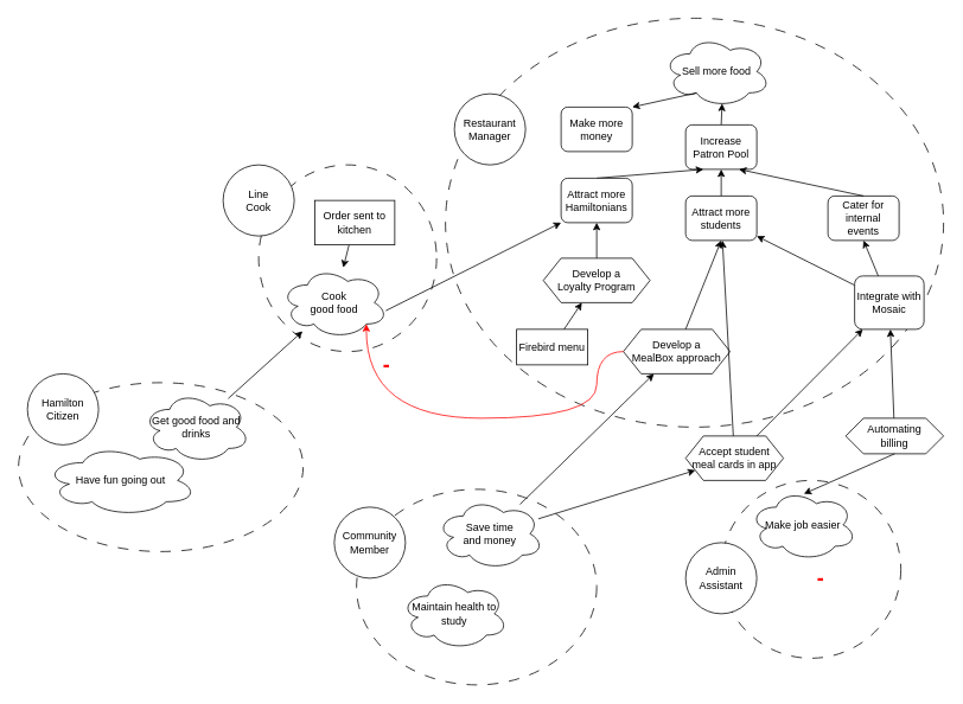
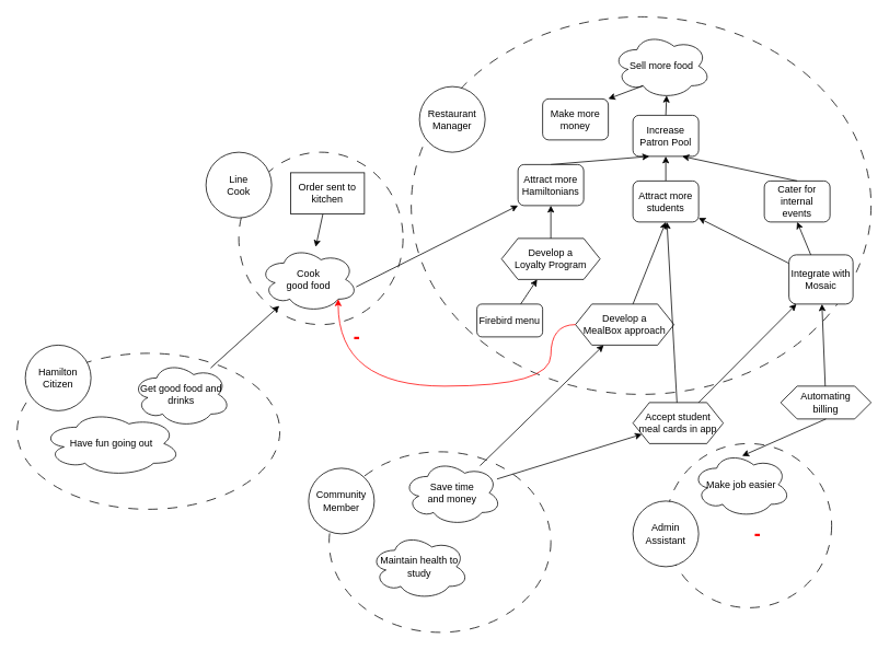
  <mxCell id="0" />
  <mxCell id="1" parent="0" />
  <mxCell id="2" value="" style="ellipse;whiteSpace=wrap;html=1;fillColor=none;dashed=1;dashPattern=12 12;" parent="1" vertex="1"><mxGeometry x="500" y="20" width="560" height="460" as="geometry" /></mxCell>
  <mxCell id="3" value="Sell more food" style="ellipse;shape=cloud;whiteSpace=wrap;html=1;" parent="1" vertex="1"><mxGeometry x="745" y="40" width="120" height="80" as="geometry" /></mxCell>
  <mxCell id="4" value="Restaurant&lt;br&gt;Manager" style="ellipse;whiteSpace=wrap;html=1;aspect=fixed;" parent="1" vertex="1"><mxGeometry x="510" y="105" width="80" height="80" as="geometry" /></mxCell>
  <mxCell id="5" style="rounded=0;orthogonalLoop=1;jettySize=auto;html=1;entryX=0.55;entryY=0.95;entryDx=0;entryDy=0;entryPerimeter=0;exitX=0.5;exitY=0;exitDx=0;exitDy=0;" parent="1" source="6" target="3" edge="1"><mxGeometry relative="1" as="geometry"><mxPoint x="711" y="130" as="sourcePoint" /></mxGeometry></mxCell>
  <mxCell id="6" value="Increase Patron Pool" style="rounded=1;whiteSpace=wrap;html=1;" parent="1" vertex="1"><mxGeometry x="770" y="140" width="80" height="50" as="geometry" /></mxCell>
  <mxCell id="7" style="rounded=0;orthogonalLoop=1;jettySize=auto;html=1;entryX=0.5;entryY=1;entryDx=0;entryDy=0;" parent="1" source="8" target="12" edge="1"><mxGeometry relative="1" as="geometry" /></mxCell>
  <mxCell id="8" value="Develop a &lt;br&gt;Loyalty Program" style="shape=hexagon;perimeter=hexagonPerimeter2;whiteSpace=wrap;html=1;fixedSize=1;" parent="1" vertex="1"><mxGeometry x="610" y="290" width="120" height="50" as="geometry" /></mxCell>
  <mxCell id="9" style="rounded=0;orthogonalLoop=1;jettySize=auto;html=1;entryX=0.5;entryY=1;entryDx=0;entryDy=0;" parent="1" source="10" target="14" edge="1"><mxGeometry relative="1" as="geometry" /></mxCell>
  <mxCell id="10" value="Develop a &lt;br&gt;MealBox approach" style="shape=hexagon;perimeter=hexagonPerimeter2;whiteSpace=wrap;html=1;fixedSize=1;" parent="1" vertex="1"><mxGeometry x="700" y="370" width="120" height="50" as="geometry" /></mxCell>
  <mxCell id="11" style="rounded=0;orthogonalLoop=1;jettySize=auto;html=1;entryX=0.25;entryY=1;entryDx=0;entryDy=0;exitX=0.5;exitY=0;exitDx=0;exitDy=0;" parent="1" source="12" target="6" edge="1"><mxGeometry relative="1" as="geometry" /></mxCell>
  <mxCell id="12" value="Attract more Hamiltonians" style="rounded=1;whiteSpace=wrap;html=1;" parent="1" vertex="1"><mxGeometry x="630" y="200" width="80" height="50" as="geometry" /></mxCell>
  <mxCell id="13" value="" style="rounded=0;orthogonalLoop=1;jettySize=auto;html=1;entryX=0.5;entryY=1;entryDx=0;entryDy=0;" parent="1" source="14" target="6" edge="1"><mxGeometry relative="1" as="geometry" /></mxCell>
  <mxCell id="14" value="Attract more students" style="rounded=1;whiteSpace=wrap;html=1;" parent="1" vertex="1"><mxGeometry x="770" y="220" width="80" height="50" as="geometry" /></mxCell>
  <mxCell id="15" value="" style="ellipse;whiteSpace=wrap;html=1;fillColor=none;dashed=1;dashPattern=12 12;" parent="1" vertex="1"><mxGeometry x="290" y="185" width="200" height="210" as="geometry" /></mxCell>
  <mxCell id="16" value="Line&lt;br&gt;Cook" style="ellipse;whiteSpace=wrap;html=1;aspect=fixed;" parent="1" vertex="1"><mxGeometry x="250" y="185" width="80" height="80" as="geometry" /></mxCell>
  <mxCell id="17" value="Cook &lt;br&gt;good food" style="ellipse;shape=cloud;whiteSpace=wrap;html=1;" parent="1" vertex="1"><mxGeometry x="315" y="300" width="120" height="80" as="geometry" /></mxCell>
- <mxCell id="18" value="Make more money" style="rounded=1;whiteSpace=wrap;html=1;" parent="1" vertex="1"><mxGeometry x="630" y="120" width="80" height="50" as="geometry" /></mxCell>
+ <mxCell id="18" value="Make more money" style="rounded=1;whiteSpace=wrap;html=1;" parent="1" vertex="1"><mxGeometry x="660" y="120" width="80" height="50" as="geometry" /></mxCell>
  <mxCell id="19" value="" style="endArrow=classic;html=1;rounded=0;exitX=0.31;exitY=0.8;exitDx=0;exitDy=0;exitPerimeter=0;entryX=1;entryY=0;entryDx=0;entryDy=0;" parent="1" source="3" target="18" edge="1"><mxGeometry width="50" height="50" relative="1" as="geometry"><mxPoint x="920" y="280" as="sourcePoint" /><mxPoint x="970" y="230" as="targetPoint" /></mxGeometry></mxCell>
  <mxCell id="20" value="" style="edgeStyle=none;orthogonalLoop=1;jettySize=auto;html=1;rounded=0;entryX=0;entryY=1;entryDx=0;entryDy=0;exitX=0.983;exitY=0.613;exitDx=0;exitDy=0;exitPerimeter=0;" parent="1" source="17" target="12" edge="1"><mxGeometry width="80" relative="1" as="geometry"><mxPoint x="890" y="310" as="sourcePoint" /><mxPoint x="970" y="310" as="targetPoint" /><Array as="points" /></mxGeometry></mxCell>
  <mxCell id="21" value="" style="endArrow=classic;html=1;rounded=0;entryX=0.8;entryY=0.8;entryDx=0;entryDy=0;entryPerimeter=0;strokeColor=#FF0000;edgeStyle=orthogonalEdgeStyle;curved=1;" parent="1" source="10" target="17" edge="1"><mxGeometry width="50" height="50" relative="1" as="geometry"><mxPoint x="870" y="340" as="sourcePoint" /><mxPoint x="920" y="290" as="targetPoint" /><Array as="points"><mxPoint x="670" y="470" /><mxPoint x="411" y="470" /></Array></mxGeometry></mxCell>
  <mxCell id="22" value="&lt;font style=&quot;font-size: 24px;&quot;&gt;-&lt;/font&gt;" style="text;html=1;strokeColor=none;fillColor=none;align=center;verticalAlign=middle;whiteSpace=wrap;rounded=0;fontStyle=1;fontColor=#ff0000;" parent="1" vertex="1"><mxGeometry x="418" y="395" width="32" height="30" as="geometry" /></mxCell>
  <mxCell id="23" value="" style="edgeStyle=none;rounded=0;orthogonalLoop=1;jettySize=auto;html=1;" parent="1" source="24" target="17" edge="1"><mxGeometry relative="1" as="geometry"><mxPoint x="390" y="285" as="targetPoint" /></mxGeometry></mxCell>
- <mxCell id="24" value="Order sent to kitchen" style="rounded=0;whiteSpace=wrap;html=1;" parent="1" vertex="1"><mxGeometry x="353" y="225" width="90" height="50" as="geometry" /></mxCell>
+ <mxCell id="24" value="Order sent to kitchen" style="rounded=0;whiteSpace=wrap;html=1;" parent="1" vertex="1"><mxGeometry x="353" y="210" width="90" height="50" as="geometry" /></mxCell>
  <mxCell id="25" value="" style="ellipse;whiteSpace=wrap;html=1;fillColor=none;dashed=1;dashPattern=12 12;" parent="1" vertex="1"><mxGeometry x="810" y="540" width="202" height="200" as="geometry" /></mxCell>
  <mxCell id="26" value="Admin&lt;br&gt;Assistant" style="ellipse;whiteSpace=wrap;html=1;aspect=fixed;" parent="1" vertex="1"><mxGeometry x="770" y="610" width="80" height="80" as="geometry" /></mxCell>
  <mxCell id="27" value="Make job easier" style="ellipse;shape=cloud;whiteSpace=wrap;html=1;" parent="1" vertex="1"><mxGeometry x="842" y="550" width="120" height="80" as="geometry" /></mxCell>
  <mxCell id="28" style="rounded=0;orthogonalLoop=1;jettySize=auto;html=1;" parent="1" source="29" target="49" edge="1"><mxGeometry relative="1" as="geometry" /></mxCell>
  <mxCell id="29" value="Automating&lt;br&gt;billing" style="shape=hexagon;perimeter=hexagonPerimeter2;whiteSpace=wrap;html=1;fixedSize=1;" parent="1" vertex="1"><mxGeometry x="950" y="470" width="110" height="40" as="geometry" /></mxCell>
  <mxCell id="30" value="" style="endArrow=classic;html=1;rounded=0;exitX=0.5;exitY=1;exitDx=0;exitDy=0;entryX=0.508;entryY=0.063;entryDx=0;entryDy=0;entryPerimeter=0;strokeColor=#000000;" parent="1" source="29" target="27" edge="1"><mxGeometry width="50" height="50" relative="1" as="geometry"><mxPoint x="632" y="690" as="sourcePoint" /><mxPoint x="682" y="640" as="targetPoint" /></mxGeometry></mxCell>
  <mxCell id="31" value="&lt;font style=&quot;font-size: 24px;&quot;&gt;-&lt;/font&gt;" style="text;html=1;strokeColor=none;fillColor=none;align=center;verticalAlign=middle;whiteSpace=wrap;rounded=0;fontStyle=1;fontColor=#ff0000;" parent="1" vertex="1"><mxGeometry x="912" y="640" width="20" height="20" as="geometry" /></mxCell>
  <mxCell id="32" value="Cater for internal events" style="rounded=1;whiteSpace=wrap;html=1;" parent="1" vertex="1"><mxGeometry x="930" y="220" width="80" height="50" as="geometry" /></mxCell>
  <mxCell id="33" value="" style="rounded=0;orthogonalLoop=1;jettySize=auto;html=1;exitX=0.5;exitY=0;exitDx=0;exitDy=0;entryX=0.75;entryY=1;entryDx=0;entryDy=0;" parent="1" source="32" target="6" edge="1"><mxGeometry relative="1" as="geometry"><mxPoint x="795" y="230" as="sourcePoint" /><mxPoint x="765" y="200" as="targetPoint" /></mxGeometry></mxCell>
  <mxCell id="34" style="edgeStyle=none;rounded=0;orthogonalLoop=1;jettySize=auto;html=1;exitX=0.5;exitY=0;exitDx=0;exitDy=0;" parent="1" source="18" target="18" edge="1"><mxGeometry relative="1" as="geometry" /></mxCell>
  <mxCell id="35" value="" style="edgeStyle=none;rounded=0;orthogonalLoop=1;jettySize=auto;html=1;entryX=0.5;entryY=1;entryDx=0;entryDy=0;" parent="1" source="49" target="32" edge="1"><mxGeometry relative="1" as="geometry"><mxPoint x="1060" y="390" as="targetPoint" /><mxPoint x="979" y="400" as="sourcePoint" /></mxGeometry></mxCell>
  <mxCell id="36" style="edgeStyle=none;rounded=0;orthogonalLoop=1;jettySize=auto;html=1;exitX=0;exitY=0.5;exitDx=0;exitDy=0;" parent="1" source="25" target="25" edge="1"><mxGeometry relative="1" as="geometry" /></mxCell>
  <mxCell id="37" value="" style="ellipse;whiteSpace=wrap;html=1;fillColor=none;dashed=1;dashPattern=12 12;" parent="1" vertex="1"><mxGeometry x="400" y="550" width="270" height="220" as="geometry" /></mxCell>
  <mxCell id="38" value="Community&lt;br&gt;Member" style="ellipse;whiteSpace=wrap;html=1;aspect=fixed;" parent="1" vertex="1"><mxGeometry x="375" y="570" width="80" height="80" as="geometry" /></mxCell>
  <mxCell id="39" style="rounded=0;orthogonalLoop=1;jettySize=auto;html=1;" parent="1" source="41" target="10" edge="1"><mxGeometry relative="1" as="geometry" /></mxCell>
  <mxCell id="40" style="edgeStyle=none;rounded=0;orthogonalLoop=1;jettySize=auto;html=1;" parent="1" source="41" target="52" edge="1"><mxGeometry relative="1" as="geometry" /></mxCell>
  <mxCell id="41" value="Save time&lt;br&gt;and money" style="ellipse;shape=cloud;whiteSpace=wrap;html=1;" parent="1" vertex="1"><mxGeometry x="490" y="560" width="120" height="80" as="geometry" /></mxCell>
  <mxCell id="42" value="" style="ellipse;whiteSpace=wrap;html=1;fillColor=none;dashed=1;dashPattern=12 12;" parent="1" vertex="1"><mxGeometry x="20" y="430" width="320" height="190" as="geometry" /></mxCell>
  <mxCell id="43" value="Hamilton Citizen" style="ellipse;whiteSpace=wrap;html=1;aspect=fixed;" parent="1" vertex="1"><mxGeometry x="30" y="420" width="80" height="80" as="geometry" /></mxCell>
  <mxCell id="44" style="rounded=0;orthogonalLoop=1;jettySize=auto;html=1;" parent="1" source="45" target="17" edge="1"><mxGeometry relative="1" as="geometry" /></mxCell>
  <mxCell id="45" value="Get good food and drinks" style="ellipse;shape=cloud;whiteSpace=wrap;html=1;" parent="1" vertex="1"><mxGeometry x="160" y="440" width="120" height="80" as="geometry" /></mxCell>
  <mxCell id="46" value="Have fun going out" style="ellipse;shape=cloud;whiteSpace=wrap;html=1;" parent="1" vertex="1"><mxGeometry x="50" y="500" width="170" height="80" as="geometry" /></mxCell>
  <mxCell id="47" value="Maintain health to study" style="ellipse;shape=cloud;whiteSpace=wrap;html=1;" parent="1" vertex="1"><mxGeometry x="450" y="650" width="120" height="80" as="geometry" /></mxCell>
  <mxCell id="48" style="edgeStyle=none;rounded=0;orthogonalLoop=1;jettySize=auto;html=1;" parent="1" source="49" target="14" edge="1"><mxGeometry relative="1" as="geometry" /></mxCell>
  <mxCell id="49" value="Integrate with Mosaic" style="rounded=1;whiteSpace=wrap;html=1;" parent="1" vertex="1"><mxGeometry x="960" y="310" width="78" height="60" as="geometry" /></mxCell>
  <mxCell id="50" style="rounded=0;orthogonalLoop=1;jettySize=auto;html=1;" parent="1" source="52" target="14" edge="1"><mxGeometry relative="1" as="geometry" /></mxCell>
  <mxCell id="51" style="edgeStyle=none;rounded=0;orthogonalLoop=1;jettySize=auto;html=1;" parent="1" source="52" target="49" edge="1"><mxGeometry relative="1" as="geometry" /></mxCell>
  <mxCell id="52" value="Accept student meal cards in app" style="shape=hexagon;perimeter=hexagonPerimeter2;whiteSpace=wrap;html=1;fixedSize=1;" parent="1" vertex="1"><mxGeometry x="770" y="490" width="110" height="50" as="geometry" /></mxCell>
  <mxCell id="53" style="rounded=0;orthogonalLoop=1;jettySize=auto;html=1;" edge="1" parent="1" source="54" target="8"><mxGeometry relative="1" as="geometry" /></mxCell>
- <mxCell id="54" value="Firebird menu" style="rounded=0;whiteSpace=wrap;html=1;" vertex="1" parent="1"><mxGeometry x="580" y="370" width="80" height="40" as="geometry" /></mxCell>
+ <mxCell id="54" value="Firebird menu" style="whiteSpace=wrap;html=1;rounded=1;" vertex="1" parent="1"><mxGeometry x="580" y="370" width="80" height="40" as="geometry" /></mxCell>
